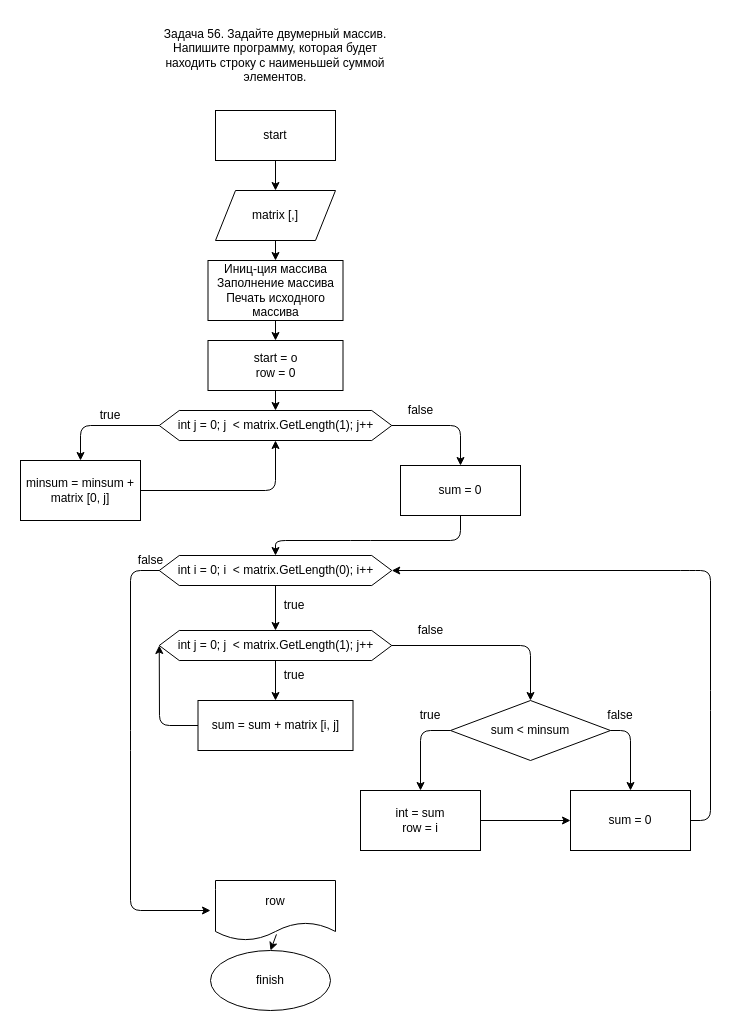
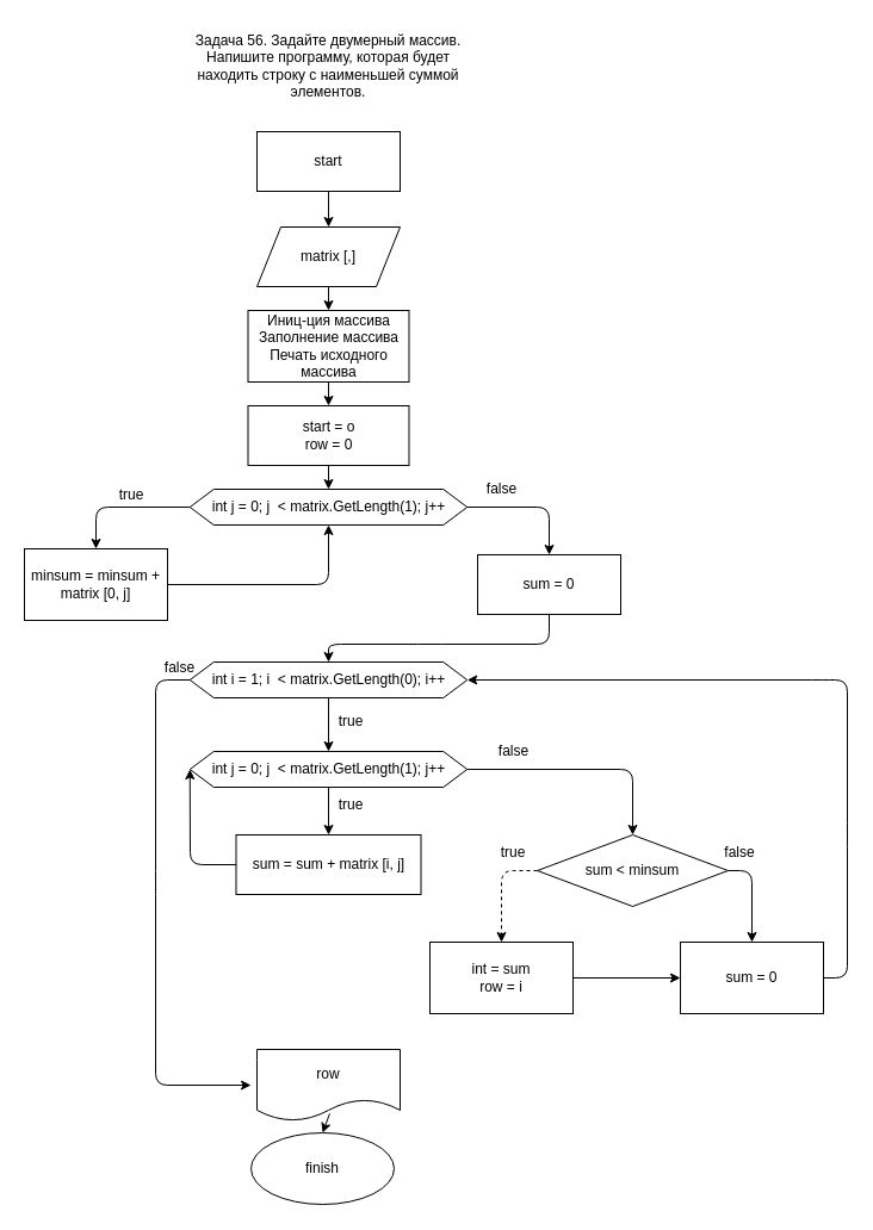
  <mxCell id="0" />
  <mxCell id="1" parent="0" />
  <mxCell id="2" value="Задача 56. Задайте двумерный массив. Напишите программу, которая будет находить строку с наименьшей суммой элементов." style="text;html=1;strokeColor=none;fillColor=none;align=center;verticalAlign=middle;whiteSpace=wrap;rounded=0;" vertex="1" parent="1"><mxGeometry x="150" y="20" width="250" height="70" as="geometry" /></mxCell>
  <mxCell id="3" value="start" style="whiteSpace=wrap;html=1;rounded=0;" vertex="1" parent="1"><mxGeometry x="215" y="110" width="120" height="50" as="geometry" /></mxCell>
  <mxCell id="4" value="matrix [,]" style="shape=parallelogram;perimeter=parallelogramPerimeter;whiteSpace=wrap;html=1;fixedSize=1;" vertex="1" parent="1"><mxGeometry x="215" y="190" width="120" height="50" as="geometry" /></mxCell>
  <mxCell id="5" value="Иниц-ция массива&lt;br&gt;Заполнение массива&lt;br&gt;Печать исходного массива" style="rounded=0;whiteSpace=wrap;html=1;" vertex="1" parent="1"><mxGeometry x="207.5" y="260" width="135" height="60" as="geometry" /></mxCell>
  <mxCell id="6" value="" style="endArrow=classic;html=1;entryX=0.5;entryY=0;entryDx=0;entryDy=0;exitX=0.5;exitY=1;exitDx=0;exitDy=0;" edge="1" parent="1" source="3" target="4"><mxGeometry width="50" height="50" relative="1" as="geometry"><mxPoint x="260" y="260" as="sourcePoint" /><mxPoint x="310" y="210" as="targetPoint" /></mxGeometry></mxCell>
  <mxCell id="7" value="" style="endArrow=classic;html=1;entryX=0.5;entryY=0;entryDx=0;entryDy=0;exitX=0.5;exitY=1;exitDx=0;exitDy=0;" edge="1" parent="1" source="4" target="5"><mxGeometry width="50" height="50" relative="1" as="geometry"><mxPoint x="260" y="260" as="sourcePoint" /><mxPoint x="310" y="210" as="targetPoint" /></mxGeometry></mxCell>
  <mxCell id="8" value="start = o&lt;br&gt;row = 0" style="rounded=0;whiteSpace=wrap;html=1;" vertex="1" parent="1"><mxGeometry x="207.5" y="340" width="135" height="50" as="geometry" /></mxCell>
  <mxCell id="9" value="" style="endArrow=classic;html=1;entryX=0.5;entryY=0;entryDx=0;entryDy=0;exitX=0.5;exitY=1;exitDx=0;exitDy=0;" edge="1" parent="1" source="5" target="8"><mxGeometry width="50" height="50" relative="1" as="geometry"><mxPoint x="300" y="420" as="sourcePoint" /><mxPoint x="350" y="370" as="targetPoint" /></mxGeometry></mxCell>
  <mxCell id="10" value="int j = 0; j&amp;nbsp; &amp;lt; matrix.GetLength(1); j++" style="shape=hexagon;perimeter=hexagonPerimeter2;whiteSpace=wrap;html=1;fixedSize=1;" vertex="1" parent="1"><mxGeometry x="158.75" y="410" width="232.5" height="30" as="geometry" /></mxCell>
  <mxCell id="11" value="" style="endArrow=classic;html=1;entryX=0.5;entryY=0;entryDx=0;entryDy=0;exitX=0.5;exitY=1;exitDx=0;exitDy=0;" edge="1" parent="1" source="8" target="10"><mxGeometry width="50" height="50" relative="1" as="geometry"><mxPoint x="400" y="370" as="sourcePoint" /><mxPoint x="450" y="320" as="targetPoint" /></mxGeometry></mxCell>
  <mxCell id="12" value="minsum = minsum + matrix [0, j]" style="rounded=0;whiteSpace=wrap;html=1;" vertex="1" parent="1"><mxGeometry x="20" y="460" width="120" height="60" as="geometry" /></mxCell>
  <mxCell id="13" value="" style="endArrow=classic;html=1;entryX=0.5;entryY=0;entryDx=0;entryDy=0;exitX=0;exitY=0.5;exitDx=0;exitDy=0;" edge="1" parent="1" source="10" target="12"><mxGeometry width="50" height="50" relative="1" as="geometry"><mxPoint x="300" y="410" as="sourcePoint" /><mxPoint x="350" y="360" as="targetPoint" /><Array as="points"><mxPoint x="80" y="425" /></Array></mxGeometry></mxCell>
  <mxCell id="14" value="true" style="text;html=1;strokeColor=none;fillColor=none;align=center;verticalAlign=middle;whiteSpace=wrap;rounded=0;" vertex="1" parent="1"><mxGeometry x="80" y="400" width="60" height="30" as="geometry" /></mxCell>
  <mxCell id="15" value="" style="endArrow=classic;html=1;entryX=0.5;entryY=1;entryDx=0;entryDy=0;exitX=1;exitY=0.5;exitDx=0;exitDy=0;" edge="1" parent="1" source="12" target="10"><mxGeometry width="50" height="50" relative="1" as="geometry"><mxPoint x="300" y="410" as="sourcePoint" /><mxPoint x="350" y="360" as="targetPoint" /><Array as="points"><mxPoint x="275" y="490" /></Array></mxGeometry></mxCell>
  <mxCell id="16" value="sum = 0" style="rounded=0;whiteSpace=wrap;html=1;" vertex="1" parent="1"><mxGeometry x="400" y="465" width="120" height="50" as="geometry" /></mxCell>
  <mxCell id="17" value="" style="endArrow=classic;html=1;entryX=0.5;entryY=0;entryDx=0;entryDy=0;exitX=1;exitY=0.5;exitDx=0;exitDy=0;" edge="1" parent="1" source="10" target="16"><mxGeometry width="50" height="50" relative="1" as="geometry"><mxPoint x="300" y="500" as="sourcePoint" /><mxPoint x="350" y="450" as="targetPoint" /><Array as="points"><mxPoint x="460" y="425" /></Array></mxGeometry></mxCell>
  <mxCell id="18" value="false" style="text;html=1;align=center;verticalAlign=middle;resizable=0;points=[];autosize=1;strokeColor=none;fillColor=none;" vertex="1" parent="1"><mxGeometry x="400" y="400" width="40" height="20" as="geometry" /></mxCell>
- <mxCell id="19" value="int i = 0; i&amp;nbsp; &amp;lt; matrix.GetLength(0); i++" style="shape=hexagon;perimeter=hexagonPerimeter2;whiteSpace=wrap;html=1;fixedSize=1;" vertex="1" parent="1"><mxGeometry x="158.75" y="555" width="232.5" height="30" as="geometry" /></mxCell>
+ <mxCell id="19" value="int i = 1; i&amp;nbsp; &amp;lt; matrix.GetLength(0); i++" style="shape=hexagon;perimeter=hexagonPerimeter2;whiteSpace=wrap;html=1;fixedSize=1;" vertex="1" parent="1"><mxGeometry x="158.75" y="555" width="232.5" height="30" as="geometry" /></mxCell>
  <mxCell id="20" value="" style="endArrow=classic;html=1;entryX=0.5;entryY=0;entryDx=0;entryDy=0;exitX=0.5;exitY=1;exitDx=0;exitDy=0;" edge="1" parent="1" source="16" target="19"><mxGeometry width="50" height="50" relative="1" as="geometry"><mxPoint x="300" y="680" as="sourcePoint" /><mxPoint x="350" y="630" as="targetPoint" /><Array as="points"><mxPoint x="460" y="540" /><mxPoint x="360" y="540" /><mxPoint x="275" y="540" /></Array></mxGeometry></mxCell>
  <mxCell id="21" value="int j = 0; j&amp;nbsp; &amp;lt; matrix.GetLength(1); j++" style="shape=hexagon;perimeter=hexagonPerimeter2;whiteSpace=wrap;html=1;fixedSize=1;" vertex="1" parent="1"><mxGeometry x="158.75" y="630" width="232.5" height="30" as="geometry" /></mxCell>
  <mxCell id="22" value="" style="endArrow=classic;html=1;entryX=0.5;entryY=0;entryDx=0;entryDy=0;exitX=0.5;exitY=1;exitDx=0;exitDy=0;" edge="1" parent="1" source="19" target="21"><mxGeometry width="50" height="50" relative="1" as="geometry"><mxPoint x="300" y="680" as="sourcePoint" /><mxPoint x="350" y="630" as="targetPoint" /></mxGeometry></mxCell>
  <mxCell id="23" value="true" style="text;html=1;strokeColor=none;fillColor=none;align=center;verticalAlign=middle;whiteSpace=wrap;rounded=0;" vertex="1" parent="1"><mxGeometry x="264" y="590" width="60" height="30" as="geometry" /></mxCell>
  <mxCell id="24" value="sum = sum + matrix [i, j]" style="rounded=0;whiteSpace=wrap;html=1;" vertex="1" parent="1"><mxGeometry x="197.5" y="700" width="155" height="50" as="geometry" /></mxCell>
  <mxCell id="25" value="" style="endArrow=classic;html=1;exitX=0.5;exitY=1;exitDx=0;exitDy=0;" edge="1" parent="1" source="21" target="24"><mxGeometry width="50" height="50" relative="1" as="geometry"><mxPoint x="300" y="580" as="sourcePoint" /><mxPoint x="350" y="530" as="targetPoint" /></mxGeometry></mxCell>
  <mxCell id="26" value="true" style="text;html=1;strokeColor=none;fillColor=none;align=center;verticalAlign=middle;whiteSpace=wrap;rounded=0;" vertex="1" parent="1"><mxGeometry x="264" y="660" width="60" height="30" as="geometry" /></mxCell>
  <mxCell id="27" value="sum &amp;lt; minsum" style="rhombus;whiteSpace=wrap;html=1;" vertex="1" parent="1"><mxGeometry x="450" y="700" width="160" height="60" as="geometry" /></mxCell>
  <mxCell id="28" value="" style="endArrow=classic;html=1;entryX=0;entryY=0.5;entryDx=0;entryDy=0;exitX=0;exitY=0.5;exitDx=0;exitDy=0;" edge="1" parent="1" source="24" target="21"><mxGeometry width="50" height="50" relative="1" as="geometry"><mxPoint x="300" y="580" as="sourcePoint" /><mxPoint x="350" y="530" as="targetPoint" /><Array as="points"><mxPoint x="159" y="725" /></Array></mxGeometry></mxCell>
  <mxCell id="29" value="int = sum&lt;br&gt;row = i" style="rounded=0;whiteSpace=wrap;html=1;" vertex="1" parent="1"><mxGeometry x="360" y="790" width="120" height="60" as="geometry" /></mxCell>
  <mxCell id="30" value="sum = 0" style="rounded=0;whiteSpace=wrap;html=1;" vertex="1" parent="1"><mxGeometry x="570" y="790" width="120" height="60" as="geometry" /></mxCell>
  <mxCell id="31" value="" style="endArrow=classic;html=1;entryX=0.5;entryY=0;entryDx=0;entryDy=0;exitX=1;exitY=0.5;exitDx=0;exitDy=0;" edge="1" parent="1" source="21" target="27"><mxGeometry width="50" height="50" relative="1" as="geometry"><mxPoint x="300" y="670" as="sourcePoint" /><mxPoint x="350" y="620" as="targetPoint" /><Array as="points"><mxPoint x="530" y="645" /></Array></mxGeometry></mxCell>
  <mxCell id="32" value="false" style="text;html=1;align=center;verticalAlign=middle;resizable=0;points=[];autosize=1;strokeColor=none;fillColor=none;" vertex="1" parent="1"><mxGeometry x="410" y="620" width="40" height="20" as="geometry" /></mxCell>
  <mxCell id="33" value="" style="endArrow=classic;html=1;entryX=0.5;entryY=0;entryDx=0;entryDy=0;exitX=1;exitY=0.5;exitDx=0;exitDy=0;" edge="1" parent="1" source="27" target="30"><mxGeometry width="50" height="50" relative="1" as="geometry"><mxPoint x="300" y="670" as="sourcePoint" /><mxPoint x="350" y="620" as="targetPoint" /><Array as="points"><mxPoint x="630" y="730" /></Array></mxGeometry></mxCell>
- <mxCell id="34" value="" style="endArrow=classic;html=1;entryX=0.5;entryY=0;entryDx=0;entryDy=0;exitX=0;exitY=0.5;exitDx=0;exitDy=0;" edge="1" parent="1" source="27" target="29"><mxGeometry width="50" height="50" relative="1" as="geometry"><mxPoint x="300" y="670" as="sourcePoint" /><mxPoint x="350" y="620" as="targetPoint" /><Array as="points"><mxPoint x="420" y="730" /></Array></mxGeometry></mxCell>
+ <mxCell id="34" value="" style="endArrow=classic;html=1;entryX=0.5;entryY=0;entryDx=0;entryDy=0;exitX=0;exitY=0.5;exitDx=0;exitDy=0;dashed=1;" edge="1" parent="1" source="27" target="29"><mxGeometry width="50" height="50" relative="1" as="geometry"><mxPoint x="300" y="670" as="sourcePoint" /><mxPoint x="350" y="620" as="targetPoint" /><Array as="points"><mxPoint x="420" y="730" /></Array></mxGeometry></mxCell>
  <mxCell id="35" value="true" style="text;html=1;strokeColor=none;fillColor=none;align=center;verticalAlign=middle;whiteSpace=wrap;rounded=0;" vertex="1" parent="1"><mxGeometry x="400" y="700" width="60" height="30" as="geometry" /></mxCell>
  <mxCell id="36" value="false" style="text;html=1;strokeColor=none;fillColor=none;align=center;verticalAlign=middle;whiteSpace=wrap;rounded=0;" vertex="1" parent="1"><mxGeometry x="590" y="700" width="60" height="30" as="geometry" /></mxCell>
  <mxCell id="37" value="" style="endArrow=classic;html=1;entryX=0;entryY=0.5;entryDx=0;entryDy=0;exitX=1;exitY=0.5;exitDx=0;exitDy=0;" edge="1" parent="1" source="29" target="30"><mxGeometry width="50" height="50" relative="1" as="geometry"><mxPoint x="300" y="760" as="sourcePoint" /><mxPoint x="350" y="710" as="targetPoint" /></mxGeometry></mxCell>
  <mxCell id="38" value="" style="endArrow=classic;html=1;entryX=1;entryY=0.5;entryDx=0;entryDy=0;exitX=1;exitY=0.5;exitDx=0;exitDy=0;" edge="1" parent="1" source="30" target="19"><mxGeometry width="50" height="50" relative="1" as="geometry"><mxPoint x="300" y="760" as="sourcePoint" /><mxPoint x="350" y="710" as="targetPoint" /><Array as="points"><mxPoint x="710" y="820" /><mxPoint x="710" y="700" /><mxPoint x="710" y="570" /><mxPoint x="690" y="570" /></Array></mxGeometry></mxCell>
  <mxCell id="39" value="row" style="shape=document;whiteSpace=wrap;html=1;boundedLbl=1;" vertex="1" parent="1"><mxGeometry x="215" y="880" width="120" height="60" as="geometry" /></mxCell>
  <mxCell id="40" value="finish" style="ellipse;whiteSpace=wrap;html=1;" vertex="1" parent="1"><mxGeometry x="210" y="950" width="120" height="60" as="geometry" /></mxCell>
  <mxCell id="41" value="" style="endArrow=classic;html=1;entryX=0.5;entryY=0;entryDx=0;entryDy=0;exitX=0.508;exitY=0.898;exitDx=0;exitDy=0;exitPerimeter=0;" edge="1" parent="1" source="39" target="40"><mxGeometry width="50" height="50" relative="1" as="geometry"><mxPoint x="300" y="850" as="sourcePoint" /><mxPoint x="350" y="800" as="targetPoint" /></mxGeometry></mxCell>
  <mxCell id="42" value="" style="endArrow=classic;html=1;exitX=0;exitY=0.5;exitDx=0;exitDy=0;" edge="1" parent="1" source="19"><mxGeometry width="50" height="50" relative="1" as="geometry"><mxPoint x="300" y="850" as="sourcePoint" /><mxPoint x="210" y="910" as="targetPoint" /><Array as="points"><mxPoint x="130" y="570" /><mxPoint x="130" y="740" /><mxPoint x="130" y="910" /></Array></mxGeometry></mxCell>
  <mxCell id="43" value="false" style="text;html=1;align=center;verticalAlign=middle;resizable=0;points=[];autosize=1;strokeColor=none;fillColor=none;" vertex="1" parent="1"><mxGeometry x="130" y="550" width="40" height="20" as="geometry" /></mxCell>
